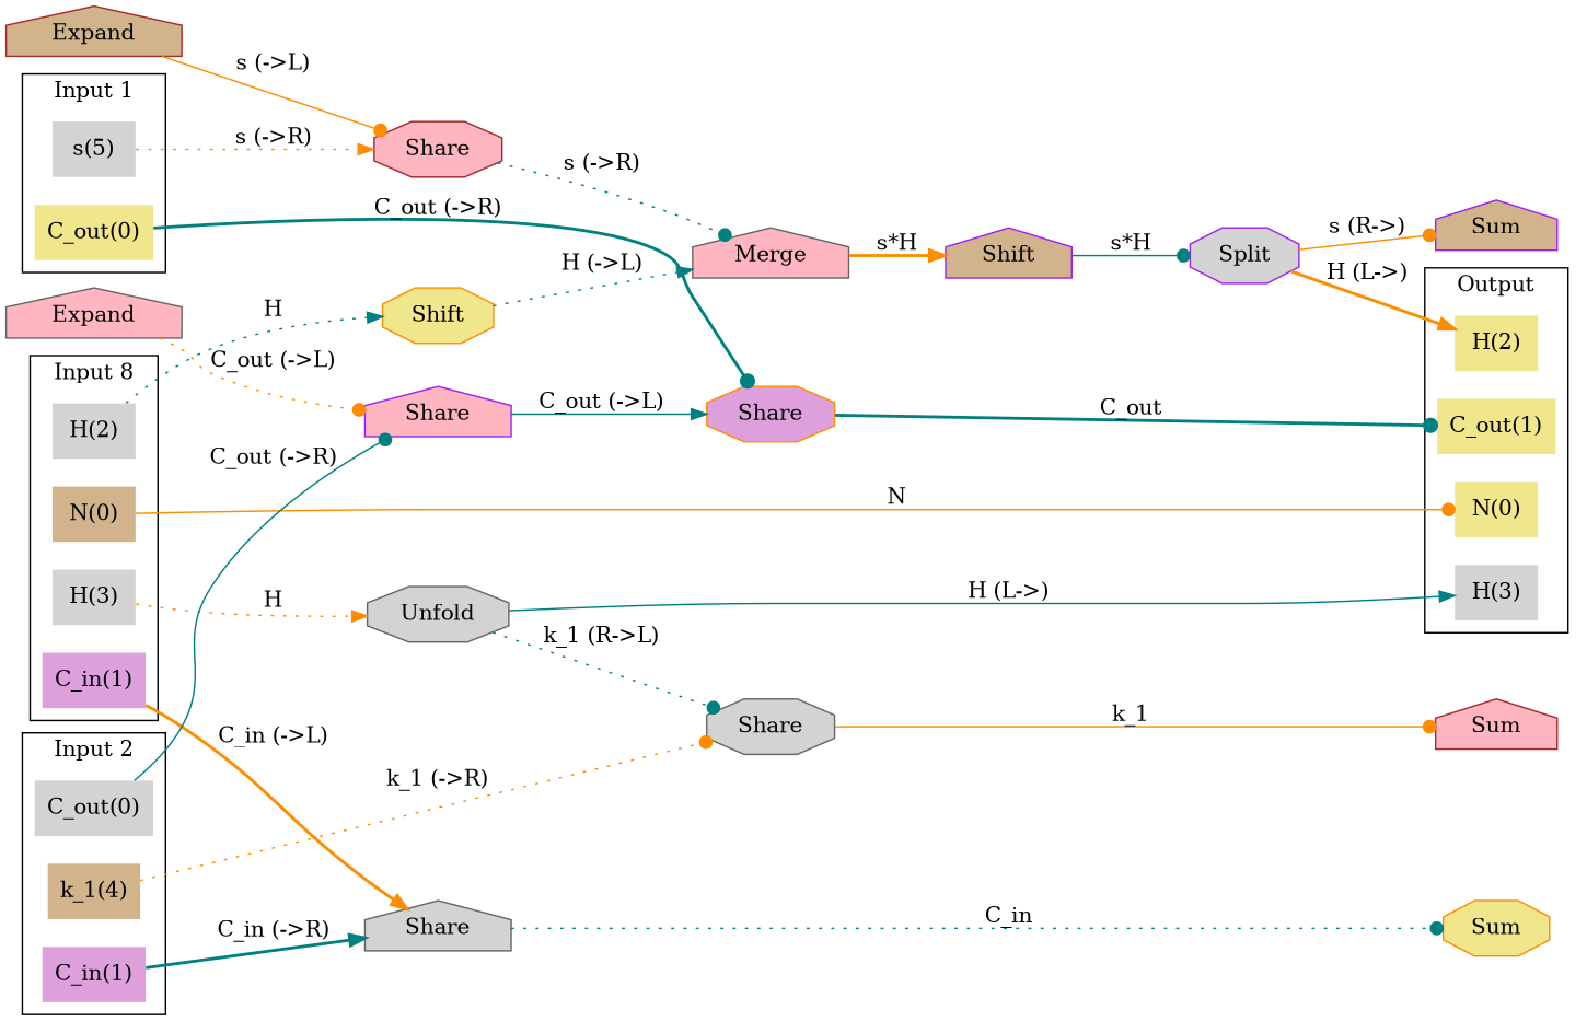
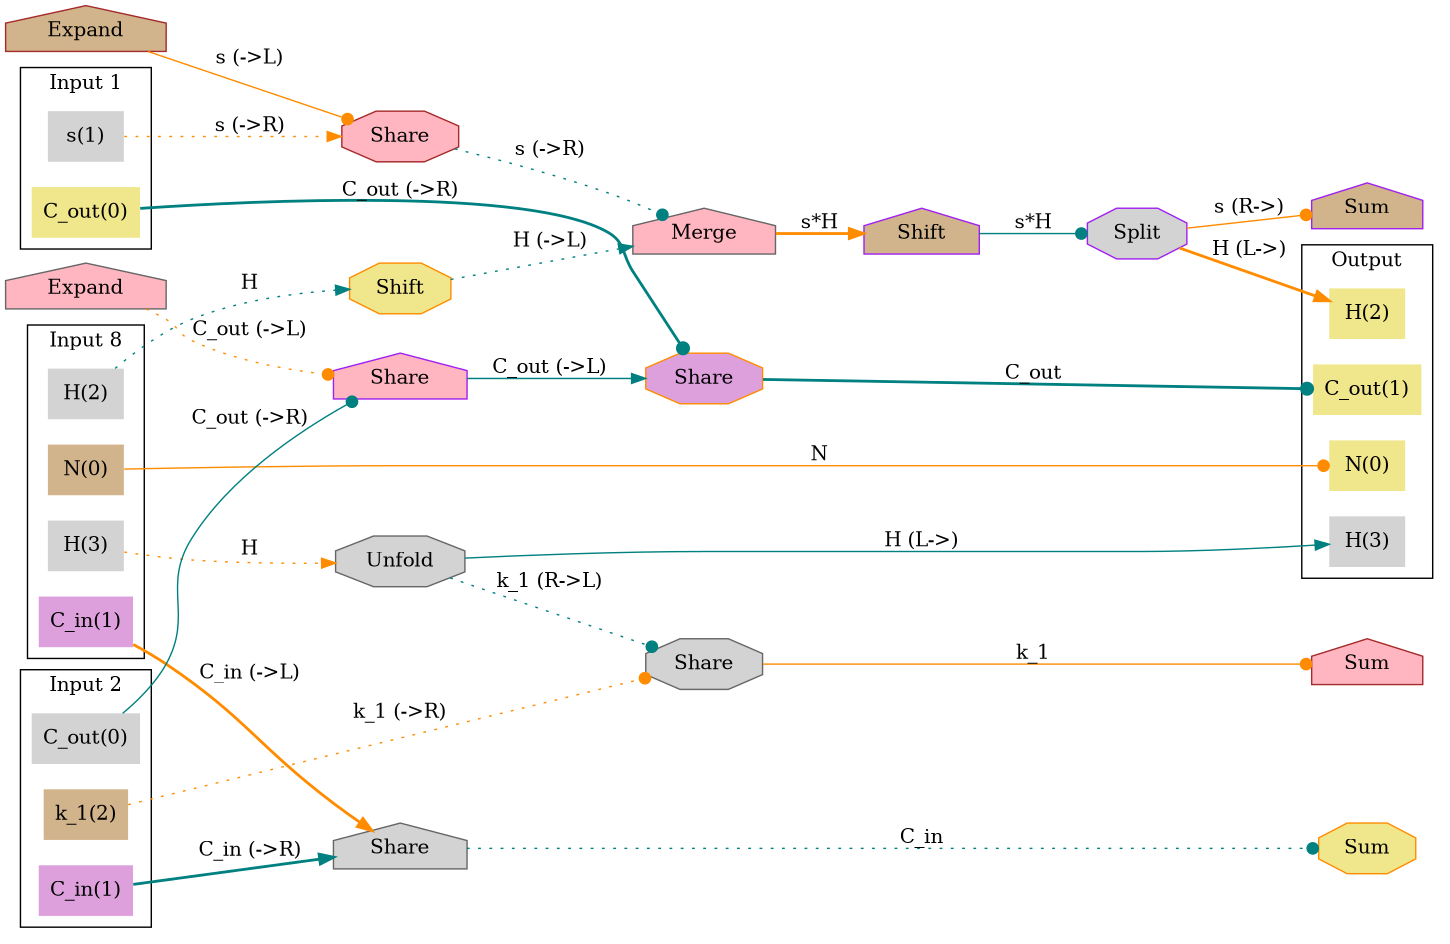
  digraph {
    newrank=true
    rankdir=LR
    node [color=gray40 fillcolor=lightgrey shape=none style=filled]
    edge [arrowhead=dot color=teal style=dotted]
    n1 [color=purple fillcolor=tan label=Sum shape=house]
    n2 [color=brown fillcolor=lightpink label=Sum shape=house]
    n3 [color=darkorange fillcolor=khaki label=Sum shape=octagon]
    n4 [fillcolor=khaki label="N(0)"]
    n5 [fillcolor=khaki label="C_out(1)"]
    n6 [color=purple fillcolor=khaki label="H(2)"]
    n7 [label="H(3)"]
    n8 [fillcolor=tan label="N(0)"]
    n9 [color=purple fillcolor=plum label="C_in(1)"]
    n10 [color=purple label="H(2)"]
    n11 [color=purple label="H(3)"]
    n12 [color=purple fillcolor=khaki label="C_out(0)"]
-   n13 [color=darkorange label="s(5)"]
+   n13 [color=darkorange label="s(1)"]
    n14 [label="C_out(0)"]
    n15 [fillcolor=plum label="C_in(1)"]
-   n16 [fillcolor=tan label="k_1(4)"]
+   n16 [fillcolor=tan label="k_1(2)"]
    n17 [label=Share shape=house]
    n18 [color=darkorange fillcolor=khaki label=Shift shape=octagon]
    n19 [label=Unfold shape=octagon]
    n20 [color=darkorange fillcolor=plum label=Share shape=octagon]
    n21 [color=brown fillcolor=lightpink label=Share shape=octagon]
    n22 [color=purple fillcolor=lightpink label=Share shape=house]
    n23 [label=Share shape=octagon]
    n24 [fillcolor=lightpink label=Merge shape=house]
    n25 [color=purple fillcolor=tan label=Shift shape=house]
    n26 [color=brown fillcolor=tan label=Expand shape=house]
    n27 [fillcolor=lightpink label=Expand shape=house]
    n28 [color=purple label=Split shape=octagon]
    subgraph sub_1 {
      rank=same
      n1
      n2
      n3
      n4
      n5
      n6
      n7
    }
    subgraph sub_2 {
      rank=same
      n8
      n9
      n10
      n11
      n12
      n13
      n14
      n15
      n16
    }
    subgraph cluster_3 {
      label=Output
      n4
      n5
      n6
      n7
    }
    subgraph cluster_4 {
      label="Input 8"
      n8
      n9
      n10
      n11
    }
    subgraph cluster_5 {
      label="Input 1"
      n12
      n13
    }
    subgraph cluster_6 {
      label="Input 2"
      n14
      n15
      n16
    }
    n8 -> n4 [color=darkorange label=N style=solid]
    n9 -> n17 [arrowhead=normal color=darkorange label="C_in (->L)" style=bold]
    n10 -> n18 [arrowhead=normal label=H]
    n11 -> n19 [arrowhead=normal color=darkorange label=H]
    n12 -> n20 [label="C_out (->R)" style=bold]
    n13 -> n21 [arrowhead=normal color=darkorange label="s (->R)"]
    n14 -> n22 [label="C_out (->R)" style=solid]
    n15 -> n17 [arrowhead=normal label="C_in (->R)" style=bold]
    n16 -> n23 [color=darkorange label="k_1 (->R)"]
    n17 -> n3 [label=C_in]
    n18 -> n24 [arrowhead=normal label="H (->L)"]
    n19 -> n7 [arrowhead=normal label="H (L->)" style=solid]
    n19 -> n23 [label="k_1 (R->L)"]
    n20 -> n5 [label=C_out style=bold]
    n21 -> n24 [label="s (->R)"]
    n22 -> n20 [arrowhead=normal label="C_out (->L)" style=solid]
    n23 -> n2 [color=darkorange label=k_1 style=solid]
    n24 -> n25 [arrowhead=normal color=darkorange label="s*H" style=bold]
    n25 -> n28 [label="s*H" style=solid]
    n26 -> n21 [color=darkorange label="s (->L)" style=solid]
    n27 -> n22 [color=darkorange label="C_out (->L)"]
    n28 -> n1 [color=darkorange label="s (R->)" style=solid]
    n28 -> n6 [arrowhead=normal color=darkorange label="H (L->)" style=bold]
  }
